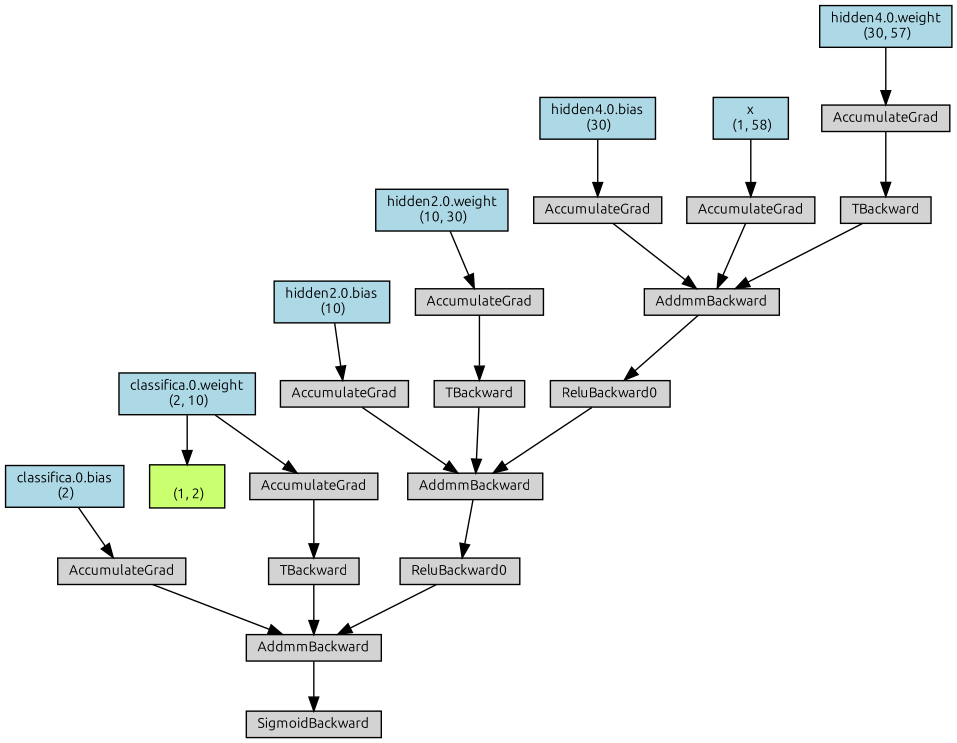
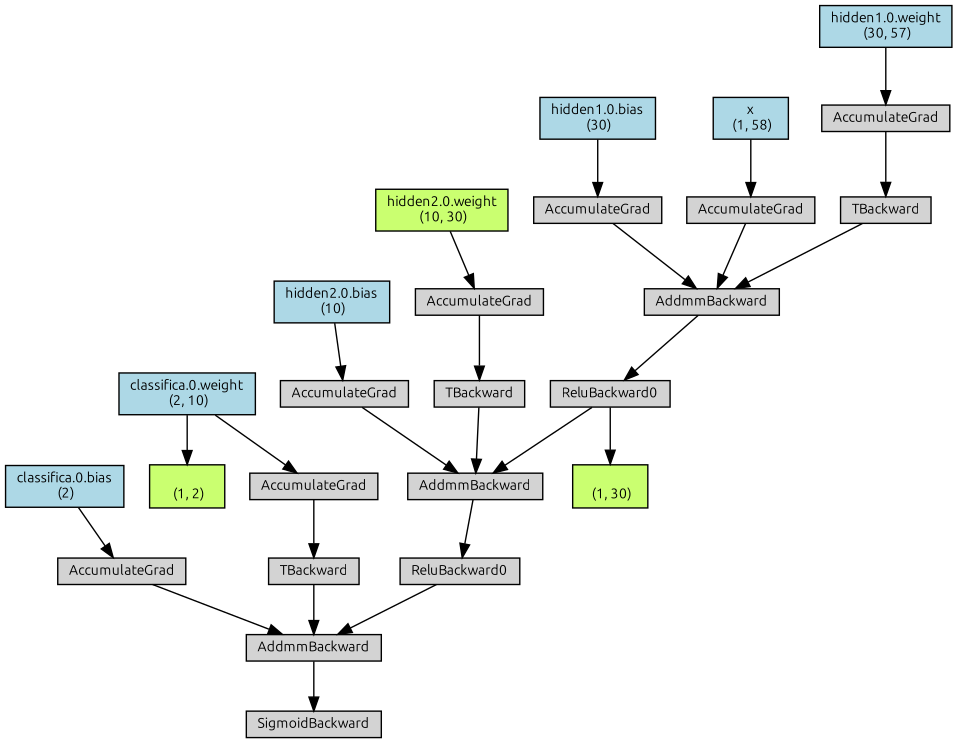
  digraph {
    fontname=Ubuntu
    node [align=left fontname=Ubuntu fontsize=10 ranksep=0.1 shape=box style=filled]
    edge [fontname=Ubuntu]
+   n1 [fillcolor=darkolivegreen1 height=0.2 label="\n (1, 30)"]
    n2 [height=0.2 label=ReluBackward0]
    n3 [height=0.2 label=AddmmBackward]
    n4 [height=0.2 label=ReluBackward0]
    n5 [height=0.2 label=AddmmBackward]
    n6 [height=0.2 label=AccumulateGrad]
-   n7 [fillcolor=lightblue height=0.2 label="hidden4.0.bias\n (30)"]
+   n7 [fillcolor=lightblue height=0.2 label="hidden1.0.bias\n (30)"]
    n8 [height=0.2 label=AccumulateGrad]
    n9 [fillcolor=lightblue height=0.2 label="x\n (1, 58)"]
    n10 [height=0.2 label=TBackward]
    n11 [height=0.2 label=AccumulateGrad]
-   n12 [fillcolor=lightblue height=0.2 label="hidden4.0.weight\n (30, 57)"]
+   n12 [fillcolor=lightblue height=0.2 label="hidden1.0.weight\n (30, 57)"]
    n13 [height=0.2 label=AddmmBackward]
    n14 [height=0.2 label=SigmoidBackward]
    n15 [height=0.2 label=AccumulateGrad]
    n16 [fillcolor=lightblue height=0.2 label="hidden2.0.bias\n (10)"]
    n17 [height=0.2 label=TBackward]
    n18 [height=0.2 label=AccumulateGrad]
-   n19 [fillcolor=lightblue height=0.2 label="hidden2.0.weight\n (10, 30)"]
+   n19 [fillcolor=darkolivegreen1 height=0.2 label="hidden2.0.weight\n (10, 30)"]
    n20 [fillcolor=darkolivegreen1 height=0.2 label="\n (1, 2)"]
    n21 [height=0.2 label=AccumulateGrad]
    n22 [fillcolor=lightblue height=0.2 label="classifica.0.bias\n (2)"]
    n23 [height=0.2 label=TBackward]
    n24 [height=0.2 label=AccumulateGrad]
    n25 [fillcolor=lightblue height=0.2 label="classifica.0.weight\n (2, 10)"]
+   n2 -> n1
    n2 -> n3
    n3 -> n4
    n4 -> n13
    n5 -> n2
    n6 -> n5
    n7 -> n6
    n8 -> n5
    n9 -> n8
    n10 -> n5
    n11 -> n10
    n12 -> n11
    n13 -> n14
    n15 -> n3
    n16 -> n15
    n17 -> n3
    n18 -> n17
    n19 -> n18
    n21 -> n13
    n22 -> n21
    n23 -> n13
    n24 -> n23
    n25 -> n20
    n25 -> n24
  }
